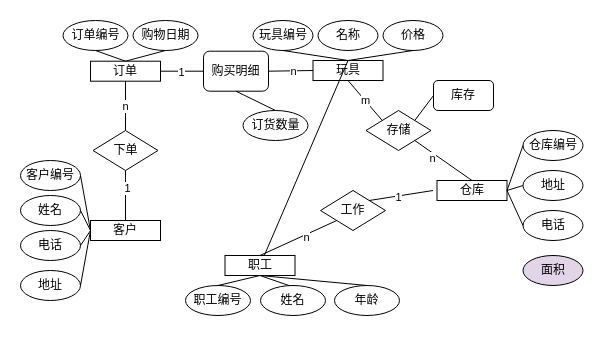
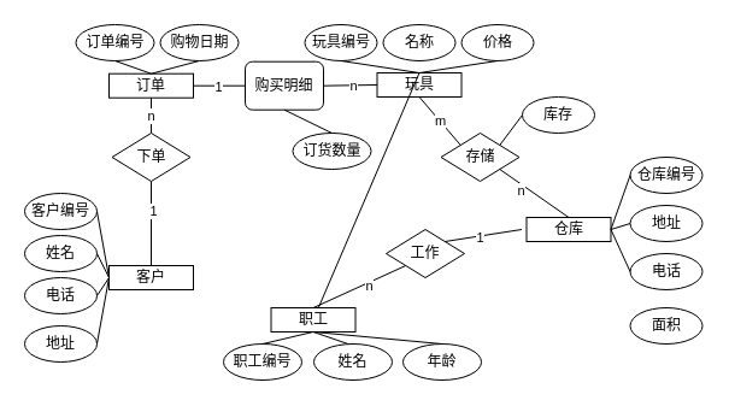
  <mxCell id="0" />
  <mxCell id="1" parent="0" />
  <mxCell id="2" value="玩具" style="rounded=0;whiteSpace=wrap;html=1;" vertex="1" parent="1"><mxGeometry x="312.5" y="60" width="70" height="20" as="geometry" /></mxCell>
  <mxCell id="3" value="客户" style="rounded=0;whiteSpace=wrap;html=1;" vertex="1" parent="1"><mxGeometry x="90" y="220" width="70" height="20" as="geometry" /></mxCell>
  <mxCell id="4" value="玩具编号" style="ellipse;whiteSpace=wrap;html=1;" vertex="1" parent="1"><mxGeometry x="252.5" y="20" width="60" height="30" as="geometry" /></mxCell>
  <mxCell id="5" value="名称" style="ellipse;whiteSpace=wrap;html=1;" vertex="1" parent="1"><mxGeometry x="317.5" y="20" width="60" height="30" as="geometry" /></mxCell>
  <mxCell id="6" value="仓库编号" style="ellipse;whiteSpace=wrap;html=1;" vertex="1" parent="1"><mxGeometry x="522.5" y="130" width="60" height="30" as="geometry" /></mxCell>
  <mxCell id="7" value="仓库" style="rounded=0;whiteSpace=wrap;html=1;" vertex="1" parent="1"><mxGeometry x="436.5" y="180" width="70" height="20" as="geometry" /></mxCell>
  <mxCell id="8" value="订单" style="rounded=0;whiteSpace=wrap;html=1;" vertex="1" parent="1"><mxGeometry x="90" y="60.7" width="70" height="20" as="geometry" /></mxCell>
  <mxCell id="9" value="客户编号" style="ellipse;whiteSpace=wrap;html=1;" vertex="1" parent="1"><mxGeometry x="20" y="160" width="60" height="30" as="geometry" /></mxCell>
  <mxCell id="10" value="姓名" style="ellipse;whiteSpace=wrap;html=1;" vertex="1" parent="1"><mxGeometry x="20" y="195" width="60" height="30" as="geometry" /></mxCell>
  <mxCell id="11" value="电话" style="ellipse;whiteSpace=wrap;html=1;" vertex="1" parent="1"><mxGeometry x="20" y="230" width="60" height="30" as="geometry" /></mxCell>
  <mxCell id="12" value="地址" style="ellipse;whiteSpace=wrap;html=1;" vertex="1" parent="1"><mxGeometry x="20" y="270" width="60" height="30" as="geometry" /></mxCell>
  <mxCell id="13" value="价格" style="ellipse;whiteSpace=wrap;html=1;" vertex="1" parent="1"><mxGeometry x="382.5" y="20" width="60" height="30" as="geometry" /></mxCell>
  <mxCell id="14" value="地址" style="ellipse;whiteSpace=wrap;html=1;" vertex="1" parent="1"><mxGeometry x="522.5" y="170" width="60" height="30" as="geometry" /></mxCell>
  <mxCell id="15" value="电话" style="ellipse;whiteSpace=wrap;html=1;" vertex="1" parent="1"><mxGeometry x="522.5" y="210" width="60" height="30" as="geometry" /></mxCell>
- <mxCell id="16" value="面积" style="ellipse;whiteSpace=wrap;html=1;fillColor=#e1d5e7;" vertex="1" parent="1"><mxGeometry x="522.5" y="255" width="60" height="30" as="geometry" /></mxCell>
+ <mxCell id="16" value="面积" style="ellipse;whiteSpace=wrap;html=1;" vertex="1" parent="1"><mxGeometry x="522.5" y="255" width="60" height="30" as="geometry" /></mxCell>
  <mxCell id="17" value="订货数量" style="ellipse;whiteSpace=wrap;html=1;" vertex="1" parent="1"><mxGeometry x="242.5" y="110" width="65" height="30" as="geometry" /></mxCell>
  <mxCell id="18" value="订单编号" style="ellipse;whiteSpace=wrap;html=1;" vertex="1" parent="1"><mxGeometry x="62.5" y="20" width="65" height="30" as="geometry" /></mxCell>
  <mxCell id="19" value="购物日期" style="ellipse;whiteSpace=wrap;html=1;" vertex="1" parent="1"><mxGeometry x="132.5" y="20" width="65" height="30" as="geometry" /></mxCell>
  <mxCell id="20" value="存储" style="rhombus;whiteSpace=wrap;html=1;" vertex="1" parent="1"><mxGeometry x="365.5" y="110" width="65" height="40" as="geometry" /></mxCell>
- <mxCell id="21" value="库存" style="whiteSpace=wrap;html=1;rounded=1;" vertex="1" parent="1"><mxGeometry x="433" y="80" width="60" height="30" as="geometry" /></mxCell>
+ <mxCell id="21" value="库存" style="ellipse;whiteSpace=wrap;html=1;" vertex="1" parent="1"><mxGeometry x="433" y="80" width="60" height="30" as="geometry" /></mxCell>
  <mxCell id="22" value="" style="endArrow=none;html=1;rounded=0;entryX=0;entryY=0;entryDx=0;entryDy=0;exitX=0.5;exitY=1;exitDx=0;exitDy=0;" edge="1" parent="1" source="2" target="20"><mxGeometry width="50" height="50" relative="1" as="geometry"><mxPoint x="292.5" y="190" as="sourcePoint" /><mxPoint x="342.5" y="140" as="targetPoint" /></mxGeometry></mxCell>
  <mxCell id="23" value="m" style="edgeLabel;html=1;align=center;verticalAlign=middle;resizable=0;points=[];" vertex="1" connectable="0" parent="22"><mxGeometry x="-0.04" relative="1" as="geometry"><mxPoint x="1" y="1" as="offset" /></mxGeometry></mxCell>
  <mxCell id="24" value="" style="endArrow=none;html=1;rounded=0;exitX=1;exitY=0.5;exitDx=0;exitDy=0;entryX=0;entryY=0.5;entryDx=0;entryDy=0;" edge="1" parent="1" source="8" target="44"><mxGeometry width="50" height="50" relative="1" as="geometry"><mxPoint x="175" y="50.7" as="sourcePoint" /><mxPoint x="225" y="0.7" as="targetPoint" /></mxGeometry></mxCell>
  <mxCell id="25" value="1" style="edgeLabel;html=1;align=center;verticalAlign=middle;resizable=0;points=[];" vertex="1" connectable="0" parent="24"><mxGeometry x="-0.057" y="-1" relative="1" as="geometry"><mxPoint as="offset" /></mxGeometry></mxCell>
  <mxCell id="26" value="" style="endArrow=none;html=1;rounded=0;exitX=0.5;exitY=1;exitDx=0;exitDy=0;entryX=0.5;entryY=0;entryDx=0;entryDy=0;" edge="1" parent="1" source="30" target="40"><mxGeometry width="50" height="50" relative="1" as="geometry"><mxPoint x="319.5" y="255" as="sourcePoint" /><mxPoint x="369.5" y="205" as="targetPoint" /></mxGeometry></mxCell>
  <mxCell id="27" value="" style="endArrow=none;html=1;rounded=0;exitX=1;exitY=1;exitDx=0;exitDy=0;entryX=0.5;entryY=0;entryDx=0;entryDy=0;" edge="1" parent="1" source="20" target="7"><mxGeometry width="50" height="50" relative="1" as="geometry"><mxPoint x="332.5" y="220" as="sourcePoint" /><mxPoint x="382.5" y="170" as="targetPoint" /></mxGeometry></mxCell>
  <mxCell id="28" value="n" style="edgeLabel;html=1;align=center;verticalAlign=middle;resizable=0;points=[];" vertex="1" connectable="0" parent="27"><mxGeometry x="-0.318" y="-4" relative="1" as="geometry"><mxPoint as="offset" /></mxGeometry></mxCell>
  <mxCell id="29" value="" style="endArrow=none;html=1;rounded=0;exitX=1;exitY=0;exitDx=0;exitDy=0;entryX=0;entryY=0.5;entryDx=0;entryDy=0;" edge="1" parent="1" source="20" target="21"><mxGeometry width="50" height="50" relative="1" as="geometry"><mxPoint x="412.5" y="120" as="sourcePoint" /><mxPoint x="462.5" y="70" as="targetPoint" /></mxGeometry></mxCell>
  <mxCell id="30" value="职工" style="rounded=0;whiteSpace=wrap;html=1;" vertex="1" parent="1"><mxGeometry x="224.5" y="255" width="70" height="20" as="geometry" /></mxCell>
  <mxCell id="31" value="工作" style="rhombus;whiteSpace=wrap;html=1;" vertex="1" parent="1"><mxGeometry x="320" y="190" width="65" height="40" as="geometry" /></mxCell>
  <mxCell id="32" value="" style="endArrow=none;html=1;rounded=0;entryX=0.462;entryY=0.019;entryDx=0;entryDy=0;entryPerimeter=0;" edge="1" parent="1" target="39"><mxGeometry width="50" height="50" relative="1" as="geometry"><mxPoint x="259.5" y="275" as="sourcePoint" /><mxPoint x="344.5" y="225" as="targetPoint" /></mxGeometry></mxCell>
  <mxCell id="33" value="" style="endArrow=none;html=1;rounded=0;exitX=1;exitY=0.5;exitDx=0;exitDy=0;entryX=0;entryY=0.5;entryDx=0;entryDy=0;" edge="1" parent="1" source="7" target="6"><mxGeometry width="50" height="50" relative="1" as="geometry"><mxPoint x="357.5" y="400" as="sourcePoint" /><mxPoint x="407.5" y="350" as="targetPoint" /></mxGeometry></mxCell>
  <mxCell id="34" value="" style="endArrow=none;html=1;rounded=0;exitX=1;exitY=0;exitDx=0;exitDy=0;" edge="1" parent="1" source="31"><mxGeometry width="50" height="50" relative="1" as="geometry"><mxPoint x="385" y="210" as="sourcePoint" /><mxPoint x="432.5" y="190" as="targetPoint" /></mxGeometry></mxCell>
  <mxCell id="35" value="1" style="edgeLabel;html=1;align=center;verticalAlign=middle;resizable=0;points=[];" vertex="1" connectable="0" parent="34"><mxGeometry x="-0.086" y="-1" relative="1" as="geometry"><mxPoint as="offset" /></mxGeometry></mxCell>
  <mxCell id="36" value="" style="endArrow=none;html=1;rounded=0;entryX=0;entryY=1;entryDx=0;entryDy=0;exitX=0.5;exitY=0;exitDx=0;exitDy=0;" edge="1" parent="1" source="30" target="31"><mxGeometry width="50" height="50" relative="1" as="geometry"><mxPoint x="297" y="220" as="sourcePoint" /><mxPoint x="347" y="170" as="targetPoint" /></mxGeometry></mxCell>
  <mxCell id="37" value="n" style="edgeLabel;html=1;align=center;verticalAlign=middle;resizable=0;points=[];" vertex="1" connectable="0" parent="36"><mxGeometry x="0.183" y="-2" relative="1" as="geometry"><mxPoint as="offset" /></mxGeometry></mxCell>
  <mxCell id="38" value="职工编号" style="ellipse;whiteSpace=wrap;html=1;" vertex="1" parent="1"><mxGeometry x="185" y="285" width="65" height="30" as="geometry" /></mxCell>
  <mxCell id="39" value="姓名" style="ellipse;whiteSpace=wrap;html=1;" vertex="1" parent="1"><mxGeometry x="260" y="285" width="65" height="30" as="geometry" /></mxCell>
  <mxCell id="40" value="年龄" style="ellipse;whiteSpace=wrap;html=1;" vertex="1" parent="1"><mxGeometry x="334" y="285" width="65" height="30" as="geometry" /></mxCell>
  <mxCell id="41" value="" style="endArrow=none;html=1;rounded=0;entryX=0.5;entryY=1;entryDx=0;entryDy=0;exitX=0.5;exitY=0;exitDx=0;exitDy=0;" edge="1" parent="1" source="38" target="30"><mxGeometry width="50" height="50" relative="1" as="geometry"><mxPoint x="229.5" y="185" as="sourcePoint" /><mxPoint x="279.5" y="135" as="targetPoint" /></mxGeometry></mxCell>
  <mxCell id="42" value="" style="endArrow=none;html=1;rounded=0;entryX=0;entryY=0.5;entryDx=0;entryDy=0;exitX=1;exitY=0.5;exitDx=0;exitDy=0;" edge="1" parent="1" source="7" target="15"><mxGeometry width="50" height="50" relative="1" as="geometry"><mxPoint x="512.5" y="190" as="sourcePoint" /><mxPoint x="382.5" y="180" as="targetPoint" /></mxGeometry></mxCell>
  <mxCell id="43" value="" style="endArrow=none;html=1;rounded=0;exitX=1;exitY=0.5;exitDx=0;exitDy=0;entryX=0;entryY=0.5;entryDx=0;entryDy=0;" edge="1" parent="1" source="7" target="14"><mxGeometry width="50" height="50" relative="1" as="geometry"><mxPoint x="342.5" y="240" as="sourcePoint" /><mxPoint x="392.5" y="190" as="targetPoint" /></mxGeometry></mxCell>
  <mxCell id="44" value="购买明细" style="whiteSpace=wrap;html=1;rounded=1;" vertex="1" parent="1"><mxGeometry x="203" y="50.7" width="65" height="40" as="geometry" /></mxCell>
  <mxCell id="45" value="" style="endArrow=none;html=1;rounded=0;exitX=0;exitY=0.5;exitDx=0;exitDy=0;entryX=1;entryY=0.5;entryDx=0;entryDy=0;" edge="1" parent="1" source="2" target="44"><mxGeometry width="50" height="50" relative="1" as="geometry"><mxPoint x="170.5" y="81" as="sourcePoint" /><mxPoint x="272.5" y="70" as="targetPoint" /></mxGeometry></mxCell>
  <mxCell id="46" value="n" style="edgeLabel;html=1;align=center;verticalAlign=middle;resizable=0;points=[];" vertex="1" connectable="0" parent="45"><mxGeometry x="0.412" y="4" relative="1" as="geometry"><mxPoint x="11" y="-4" as="offset" /></mxGeometry></mxCell>
  <mxCell id="47" value="" style="endArrow=none;html=1;rounded=0;entryX=0.5;entryY=0;entryDx=0;entryDy=0;exitX=0.5;exitY=1;exitDx=0;exitDy=0;" edge="1" parent="1" source="44" target="17"><mxGeometry width="50" height="50" relative="1" as="geometry"><mxPoint x="202.5" y="120" as="sourcePoint" /><mxPoint x="245.5" y="101" as="targetPoint" /></mxGeometry></mxCell>
  <mxCell id="48" value="" style="endArrow=none;html=1;rounded=0;entryX=0.5;entryY=1;entryDx=0;entryDy=0;exitX=0.5;exitY=0;exitDx=0;exitDy=0;" edge="1" parent="1" source="8" target="19"><mxGeometry width="50" height="50" relative="1" as="geometry"><mxPoint x="199.5" y="20" as="sourcePoint" /><mxPoint x="242.5" y="1" as="targetPoint" /></mxGeometry></mxCell>
  <mxCell id="49" value="" style="endArrow=none;html=1;rounded=0;entryX=0.5;entryY=1;entryDx=0;entryDy=0;exitX=0.5;exitY=0;exitDx=0;exitDy=0;" edge="1" parent="1" source="8" target="18"><mxGeometry width="50" height="50" relative="1" as="geometry"><mxPoint x="132.5" y="-11" as="sourcePoint" /><mxPoint x="175.5" y="-30" as="targetPoint" /></mxGeometry></mxCell>
  <mxCell id="50" value="" style="endArrow=none;html=1;rounded=0;entryX=0.5;entryY=0;entryDx=0;entryDy=0;exitX=0.5;exitY=1;exitDx=0;exitDy=0;" edge="1" parent="1" source="4" target="2"><mxGeometry width="50" height="50" relative="1" as="geometry"><mxPoint x="300" y="109.7" as="sourcePoint" /><mxPoint x="343" y="90.7" as="targetPoint" /></mxGeometry></mxCell>
  <mxCell id="51" value="" style="endArrow=none;html=1;rounded=0;exitX=0.5;exitY=0;exitDx=0;exitDy=0;" edge="1" parent="1" source="2" target="30"><mxGeometry width="50" height="50" relative="1" as="geometry"><mxPoint x="342.5" y="60" as="sourcePoint" /><mxPoint x="377.5" y="-30" as="targetPoint" /></mxGeometry></mxCell>
  <mxCell id="52" value="" style="endArrow=none;html=1;rounded=0;entryX=0.5;entryY=1;entryDx=0;entryDy=0;exitX=0.5;exitY=0;exitDx=0;exitDy=0;" edge="1" parent="1" source="2" target="13"><mxGeometry width="50" height="50" relative="1" as="geometry"><mxPoint x="252.5" y="170" as="sourcePoint" /><mxPoint x="295.5" y="151" as="targetPoint" /></mxGeometry></mxCell>
  <mxCell id="53" value="" style="endArrow=none;html=1;rounded=0;entryX=0.5;entryY=1;entryDx=0;entryDy=0;exitX=0.5;exitY=0;exitDx=0;exitDy=0;" edge="1" parent="1" source="3" target="58"><mxGeometry width="50" height="50" relative="1" as="geometry"><mxPoint x="262.5" y="180" as="sourcePoint" /><mxPoint x="305.5" y="161" as="targetPoint" /></mxGeometry></mxCell>
  <mxCell id="54" value="1" style="edgeLabel;html=1;align=center;verticalAlign=middle;resizable=0;points=[];" vertex="1" connectable="0" parent="53"><mxGeometry x="0.3" y="-1" relative="1" as="geometry"><mxPoint as="offset" /></mxGeometry></mxCell>
  <mxCell id="55" value="" style="endArrow=none;html=1;rounded=0;entryX=0.5;entryY=0;entryDx=0;entryDy=0;exitX=0.5;exitY=1;exitDx=0;exitDy=0;" edge="1" parent="1" source="8" target="58"><mxGeometry width="50" height="50" relative="1" as="geometry"><mxPoint x="28.5" y="130" as="sourcePoint" /><mxPoint x="71.5" y="111" as="targetPoint" /></mxGeometry></mxCell>
  <mxCell id="56" value="n" style="edgeLabel;html=1;align=center;verticalAlign=middle;resizable=0;points=[];" vertex="1" connectable="0" parent="55"><mxGeometry x="0.001" y="-1" relative="1" as="geometry"><mxPoint as="offset" /></mxGeometry></mxCell>
  <mxCell id="57" value="" style="endArrow=none;html=1;rounded=0;entryX=0;entryY=0.5;entryDx=0;entryDy=0;exitX=1;exitY=0.5;exitDx=0;exitDy=0;" edge="1" parent="1" source="12" target="3"><mxGeometry width="50" height="50" relative="1" as="geometry"><mxPoint x="132.5" y="285" as="sourcePoint" /><mxPoint x="175.5" y="266" as="targetPoint" /></mxGeometry></mxCell>
- <mxCell id="58" value="下单" style="rhombus;whiteSpace=wrap;html=1;" vertex="1" parent="1"><mxGeometry x="92.5" y="130" width="65" height="40" as="geometry" /></mxCell>
+ <mxCell id="58" value="下单" style="rhombus;whiteSpace=wrap;html=1;" vertex="1" parent="1"><mxGeometry x="92.5" y="110" width="65" height="40" as="geometry" /></mxCell>
  <mxCell id="59" value="" style="endArrow=none;html=1;rounded=0;entryX=0;entryY=0.5;entryDx=0;entryDy=0;exitX=1;exitY=0.5;exitDx=0;exitDy=0;" edge="1" parent="1" source="11" target="3"><mxGeometry width="50" height="50" relative="1" as="geometry"><mxPoint x="90" y="295" as="sourcePoint" /><mxPoint x="100" y="240" as="targetPoint" /></mxGeometry></mxCell>
  <mxCell id="60" value="" style="endArrow=none;html=1;rounded=0;entryX=0;entryY=0.5;entryDx=0;entryDy=0;exitX=1;exitY=0.5;exitDx=0;exitDy=0;" edge="1" parent="1" source="10" target="3"><mxGeometry width="50" height="50" relative="1" as="geometry"><mxPoint x="100" y="305" as="sourcePoint" /><mxPoint x="110" y="250" as="targetPoint" /></mxGeometry></mxCell>
  <mxCell id="61" value="" style="endArrow=none;html=1;rounded=0;entryX=0;entryY=0.5;entryDx=0;entryDy=0;exitX=1;exitY=0.5;exitDx=0;exitDy=0;" edge="1" parent="1" source="9" target="3"><mxGeometry width="50" height="50" relative="1" as="geometry"><mxPoint x="122.5" y="312.5" as="sourcePoint" /><mxPoint x="132.5" y="257.5" as="targetPoint" /></mxGeometry></mxCell>
